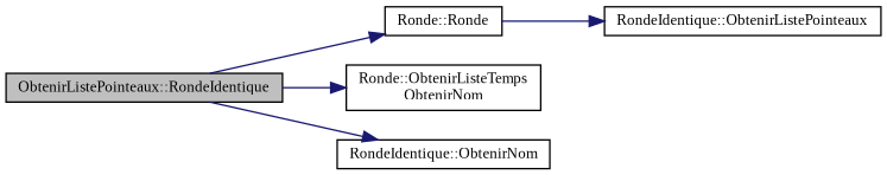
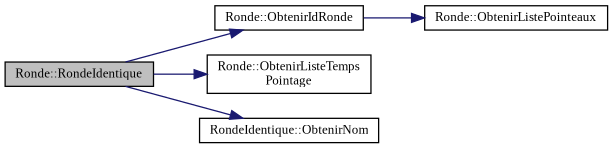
  digraph {
    fontname="Liberation Serif"
    rankdir=LR
    node [color=black fillcolor=white fontname="Liberation Serif" fontsize=10 shape=record style=filled]
    edge [color=midnightblue fontname="Liberation Serif" fontsize=10 labelfontname=Helvetica labelfontsize=10 style=solid]
-   n1 [fillcolor=grey75 fontcolor=black height=0.2 label="ObtenirListePointeaux::RondeIdentique" width=0.4]
-   n2 [height=0.2 label="Ronde::Ronde" width=0.4]
-   n3 [height=0.2 label="Ronde::ObtenirListeTemps\lObtenirNom" width=0.4]
+   n1 [fillcolor=grey75 fontcolor=black height=0.2 label="Ronde::RondeIdentique" width=0.4]
+   n2 [height=0.2 label="Ronde::ObtenirIdRonde" width=0.4]
+   n3 [height=0.2 label="Ronde::ObtenirListeTemps\lPointage" width=0.4]
    n4 [height=0.2 label="RondeIdentique::ObtenirNom" width=0.4]
-   n5 [height=0.2 label="RondeIdentique::ObtenirListePointeaux" width=0.4]
+   n5 [height=0.2 label="Ronde::ObtenirListePointeaux" width=0.4]
    n1 -> n2
    n1 -> n3
    n1 -> n4
    n2 -> n5
  }
